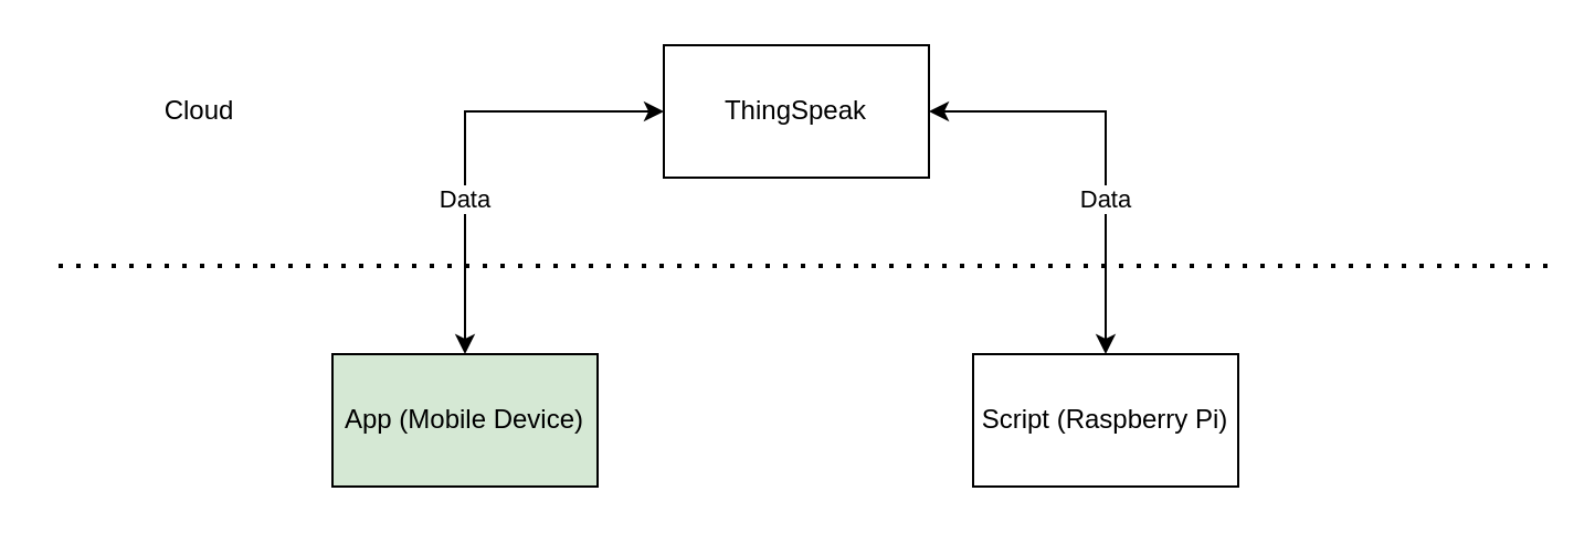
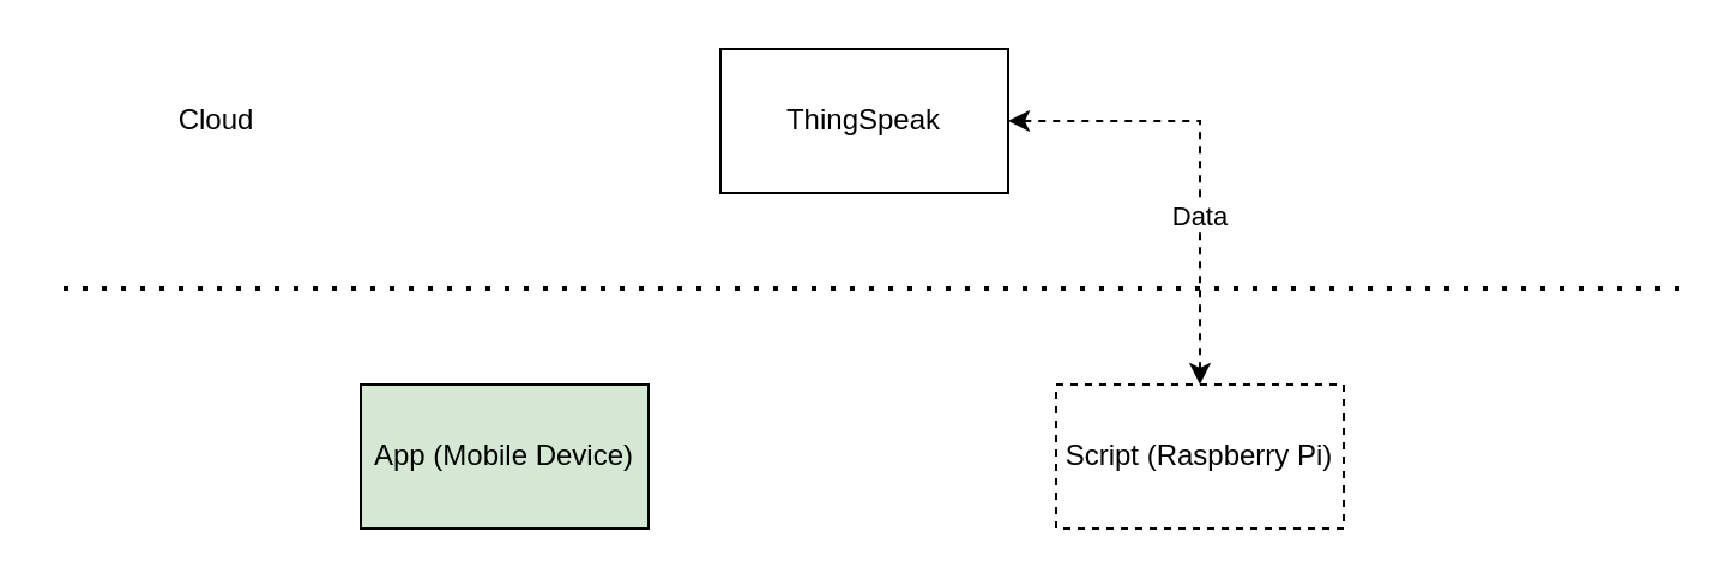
  <mxCell id="0" />
  <mxCell id="1" parent="0" />
- <mxCell id="2" value="Data" style="edgeStyle=orthogonalEdgeStyle;rounded=0;orthogonalLoop=1;jettySize=auto;html=1;entryX=0;entryY=0.5;entryDx=0;entryDy=0;startArrow=classic;startFill=1;" edge="1" parent="1" source="3" target="6"><mxGeometry x="-0.3" relative="1" as="geometry"><Array as="points"><mxPoint x="210" y="50" /></Array><mxPoint as="offset" /></mxGeometry></mxCell>
  <mxCell id="3" value="App (Mobile Device)" style="rounded=0;whiteSpace=wrap;html=1;fillColor=#d5e8d4;" vertex="1" parent="1"><mxGeometry x="150" y="160" width="120" height="60" as="geometry" /></mxCell>
- <mxCell id="4" value="Data" style="edgeStyle=orthogonalEdgeStyle;rounded=0;orthogonalLoop=1;jettySize=auto;html=1;entryX=1;entryY=0.5;entryDx=0;entryDy=0;startArrow=classic;startFill=1;" edge="1" parent="1" source="5" target="6"><mxGeometry x="-0.263" relative="1" as="geometry"><Array as="points"><mxPoint x="500" y="50" /></Array><mxPoint as="offset" /></mxGeometry></mxCell>
- <mxCell id="5" value="Script (Raspberry Pi)" style="rounded=0;whiteSpace=wrap;html=1;" vertex="1" parent="1"><mxGeometry x="440" y="160" width="120" height="60" as="geometry" /></mxCell>
+ <mxCell id="4" value="Data" style="edgeStyle=orthogonalEdgeStyle;rounded=0;orthogonalLoop=1;jettySize=auto;html=1;entryX=1;entryY=0.5;entryDx=0;entryDy=0;startArrow=classic;startFill=1;dashed=1;" edge="1" parent="1" source="5" target="6"><mxGeometry x="-0.263" relative="1" as="geometry"><Array as="points"><mxPoint x="500" y="50" /></Array><mxPoint as="offset" /></mxGeometry></mxCell>
+ <mxCell id="5" value="Script (Raspberry Pi)" style="rounded=0;whiteSpace=wrap;html=1;dashed=1;" vertex="1" parent="1"><mxGeometry x="440" y="160" width="120" height="60" as="geometry" /></mxCell>
  <mxCell id="6" value="ThingSpeak" style="rounded=0;whiteSpace=wrap;html=1;" vertex="1" parent="1"><mxGeometry x="300" y="20" width="120" height="60" as="geometry" /></mxCell>
  <mxCell id="7" value="" style="endArrow=none;dashed=1;html=1;dashPattern=1 3;strokeWidth=2;rounded=0;" edge="1" parent="1"><mxGeometry width="50" height="50" relative="1" as="geometry"><mxPoint x="700" y="120" as="sourcePoint" /><mxPoint x="20" y="120" as="targetPoint" /></mxGeometry></mxCell>
  <mxCell id="8" value="Cloud" style="text;html=1;strokeColor=none;fillColor=none;align=center;verticalAlign=middle;whiteSpace=wrap;rounded=0;" vertex="1" parent="1"><mxGeometry x="60" y="35" width="60" height="30" as="geometry" /></mxCell>
